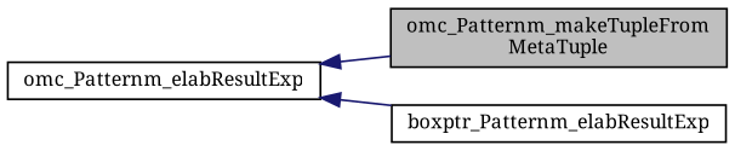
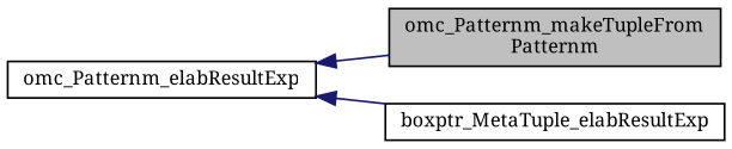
  digraph {
    fontname="Noto Serif"
    rankdir=LR
    node [color=black fillcolor=white fontname="Noto Serif" fontsize=10 shape=record style=filled]
    edge [color=midnightblue dir=back fontname="Noto Serif" fontsize=10 labelfontname=Helvetica labelfontsize=10 style=solid]
-   n1 [fillcolor=grey75 fontcolor=black height=0.2 label="omc_Patternm_makeTupleFrom\lMetaTuple" width=0.4]
+   n1 [fillcolor=grey75 fontcolor=black height=0.2 label="omc_Patternm_makeTupleFrom\lPatternm" width=0.4]
    n2 [height=0.2 label=omc_Patternm_elabResultExp width=0.4]
-   n3 [height=0.2 label=boxptr_Patternm_elabResultExp width=0.4]
+   n3 [height=0.2 label=boxptr_MetaTuple_elabResultExp width=0.4]
    n2 -> n1
    n2 -> n3
  }
